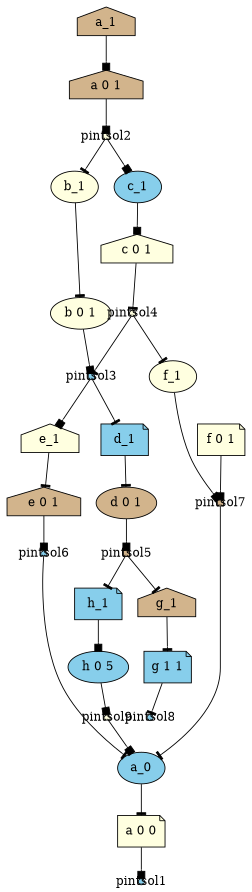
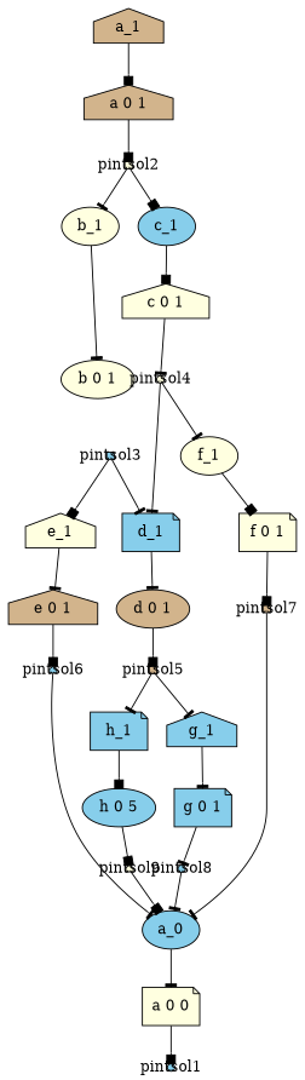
  digraph {
    fontname="DejaVu Serif"
    node [fillcolor=lightyellow fontname="DejaVu Serif" shape=ellipse style=filled]
    edge [arrowhead=tee fontname="DejaVu Serif"]
    n1 [label="a 0 0" shape=note]
    a_0 [fillcolor=skyblue]
    pintsol1 [fillcolor=skyblue fixedsize=true height=0.1 width=0.1]
    a_1 [fillcolor=tan shape=house]
    n5 [fillcolor=tan label="a 0 1" shape=house]
    pintsol2 [fixedsize=true height=0.1 shape=note width=0.1]
    b_1
    c_1 [fillcolor=skyblue]
    n9 [label="b 0 1"]
    pintsol3 [fillcolor=skyblue fixedsize=true height=0.1 shape=note width=0.1]
    d_1 [fillcolor=skyblue shape=note]
    e_1 [shape=house]
    n13 [label="c 0 1" shape=house]
    pintsol4 [fixedsize=true height=0.1 width=0.1]
    f_1
    n16 [fillcolor=tan label="d 0 1"]
    pintsol5 [fillcolor=tan fixedsize=true height=0.1 shape=note width=0.1]
-   g_1 [fillcolor=tan shape=house]
+   g_1 [fillcolor=skyblue shape=house]
    h_1 [fillcolor=skyblue shape=note]
    n20 [fillcolor=tan label="e 0 1" shape=house]
    pintsol6 [fillcolor=skyblue fixedsize=true height=0.1 shape=house width=0.1]
    n22 [label="f 0 1" shape=note]
    pintsol7 [fillcolor=tan fixedsize=true height=0.1 shape=note width=0.1]
-   n24 [fillcolor=skyblue label="g 1 1" shape=note]
+   n24 [fillcolor=skyblue label="g 0 1" shape=note]
    pintsol8 [fillcolor=skyblue fixedsize=true height=0.1 width=0.1]
    n26 [fillcolor=skyblue label="h 0 5"]
    pintsol9 [fixedsize=true height=0.1 shape=house width=0.1]
    n1 -> pintsol1 [arrowhead=box]
    a_0 -> n1
    a_1 -> n5 [arrowhead=box]
    n5 -> pintsol2 [arrowhead=box]
    pintsol2 -> b_1
    pintsol2 -> c_1 [arrowhead=box]
    b_1 -> n9
    c_1 -> n13 [arrowhead=box]
-   n9 -> pintsol3 [arrowhead=box]
    pintsol3 -> d_1
    pintsol3 -> e_1 [arrowhead=box]
    d_1 -> n16
    e_1 -> n20
    n13 -> pintsol4
-   pintsol4 -> pintsol3
+   pintsol4 -> d_1
    pintsol4 -> f_1
-   f_1 -> pintsol7 [arrowhead=box]
+   f_1 -> n22 [arrowhead=box]
    n16 -> pintsol5 [arrowhead=box]
    pintsol5 -> g_1
    pintsol5 -> h_1
    g_1 -> n24
    h_1 -> n26 [arrowhead=box]
    n20 -> pintsol6 [arrowhead=box]
    pintsol6 -> a_0
    n22 -> pintsol7 [arrowhead=box]
    pintsol7 -> a_0
    n24 -> pintsol8
+   pintsol8 -> a_0
    n26 -> pintsol9 [arrowhead=box]
    pintsol9 -> a_0 [arrowhead=box]
  }
